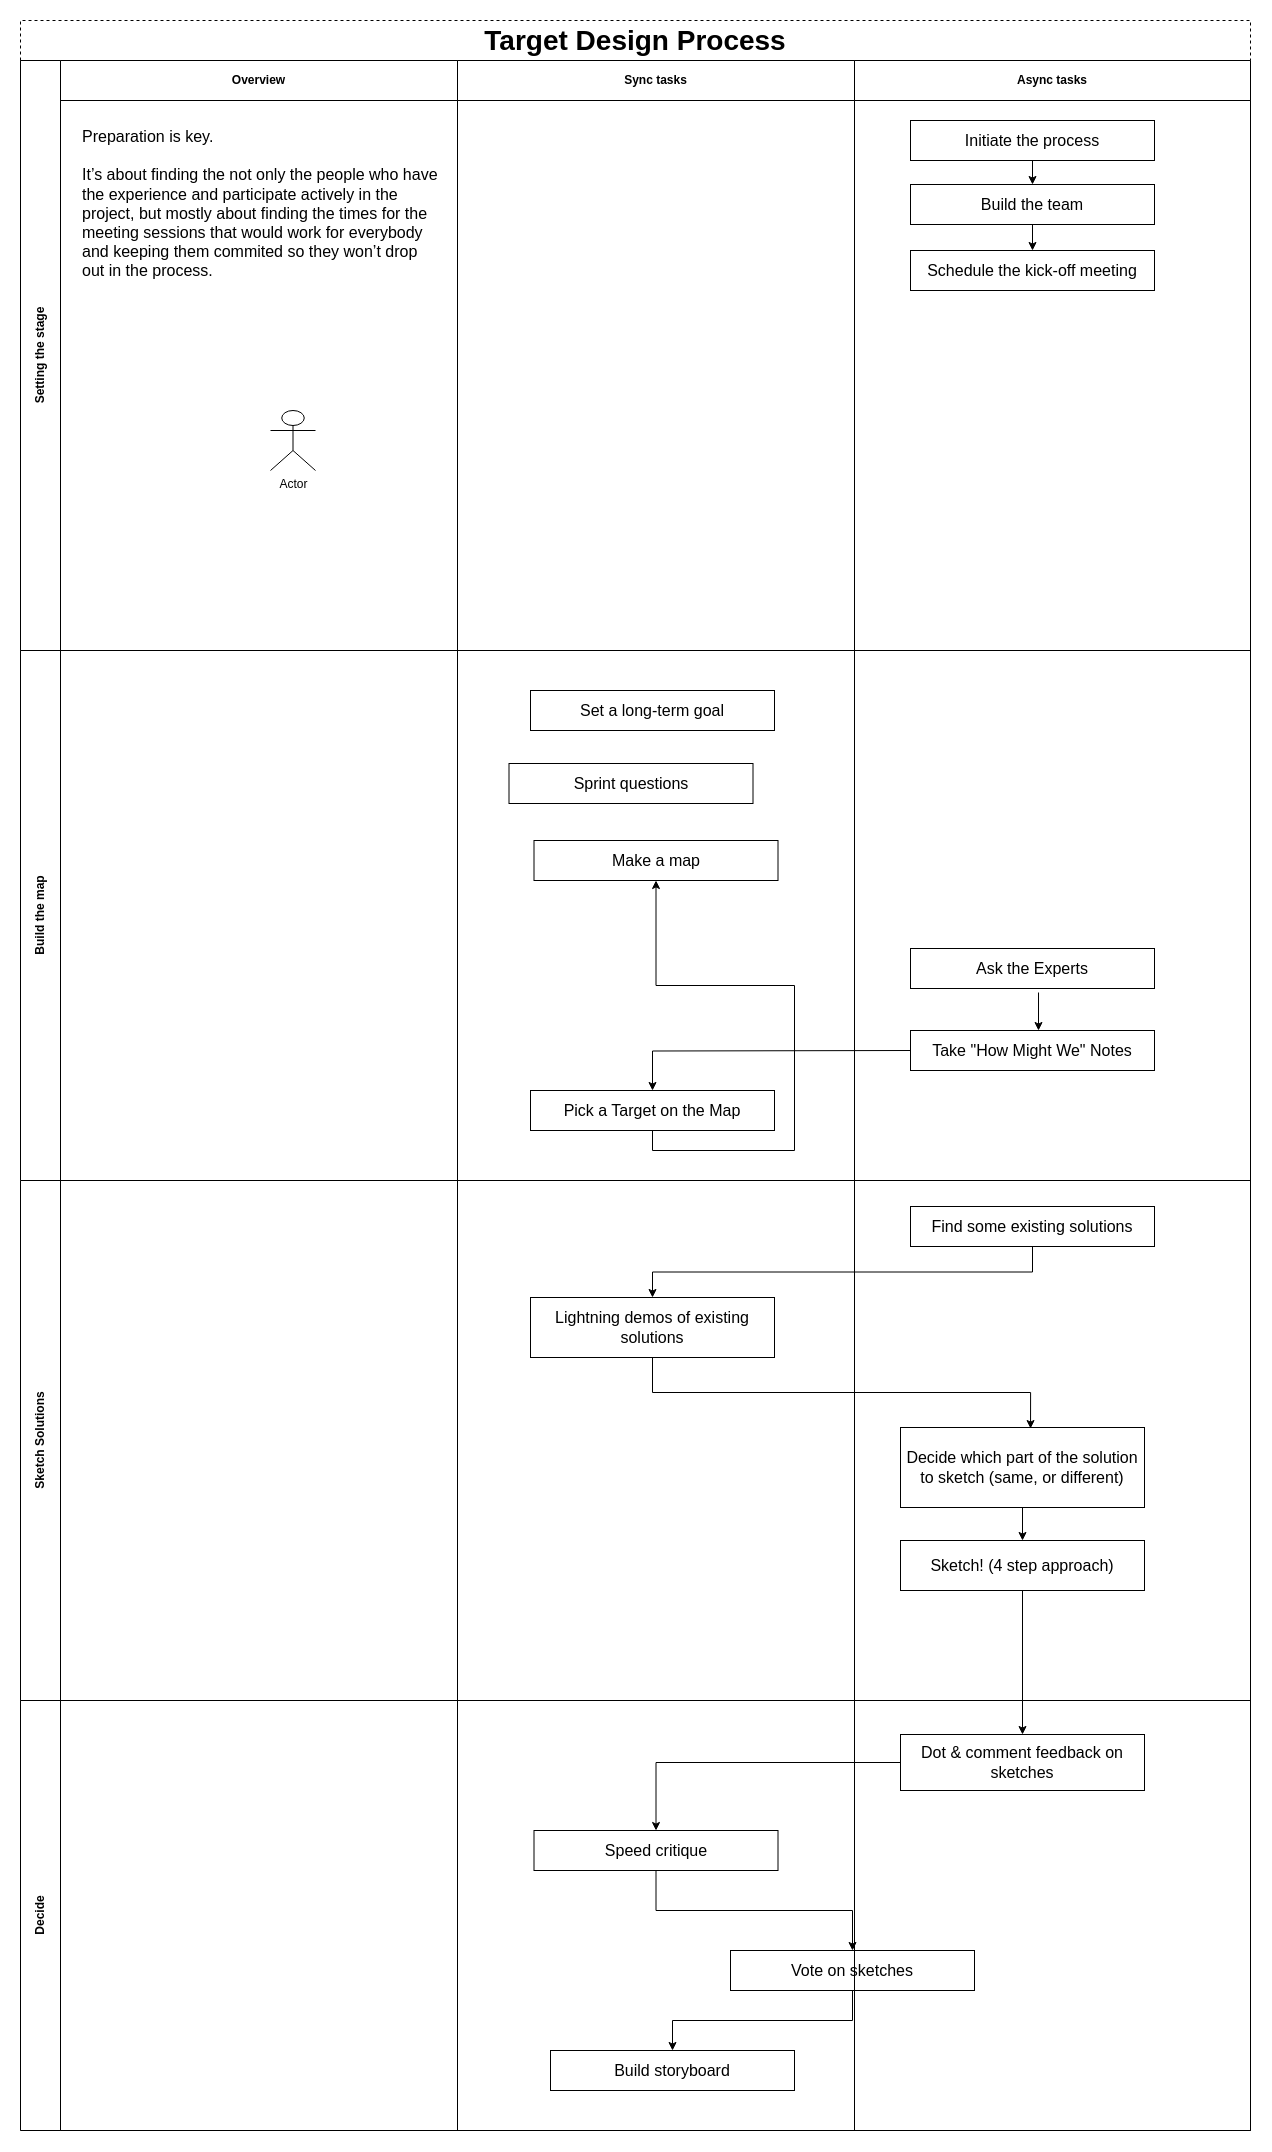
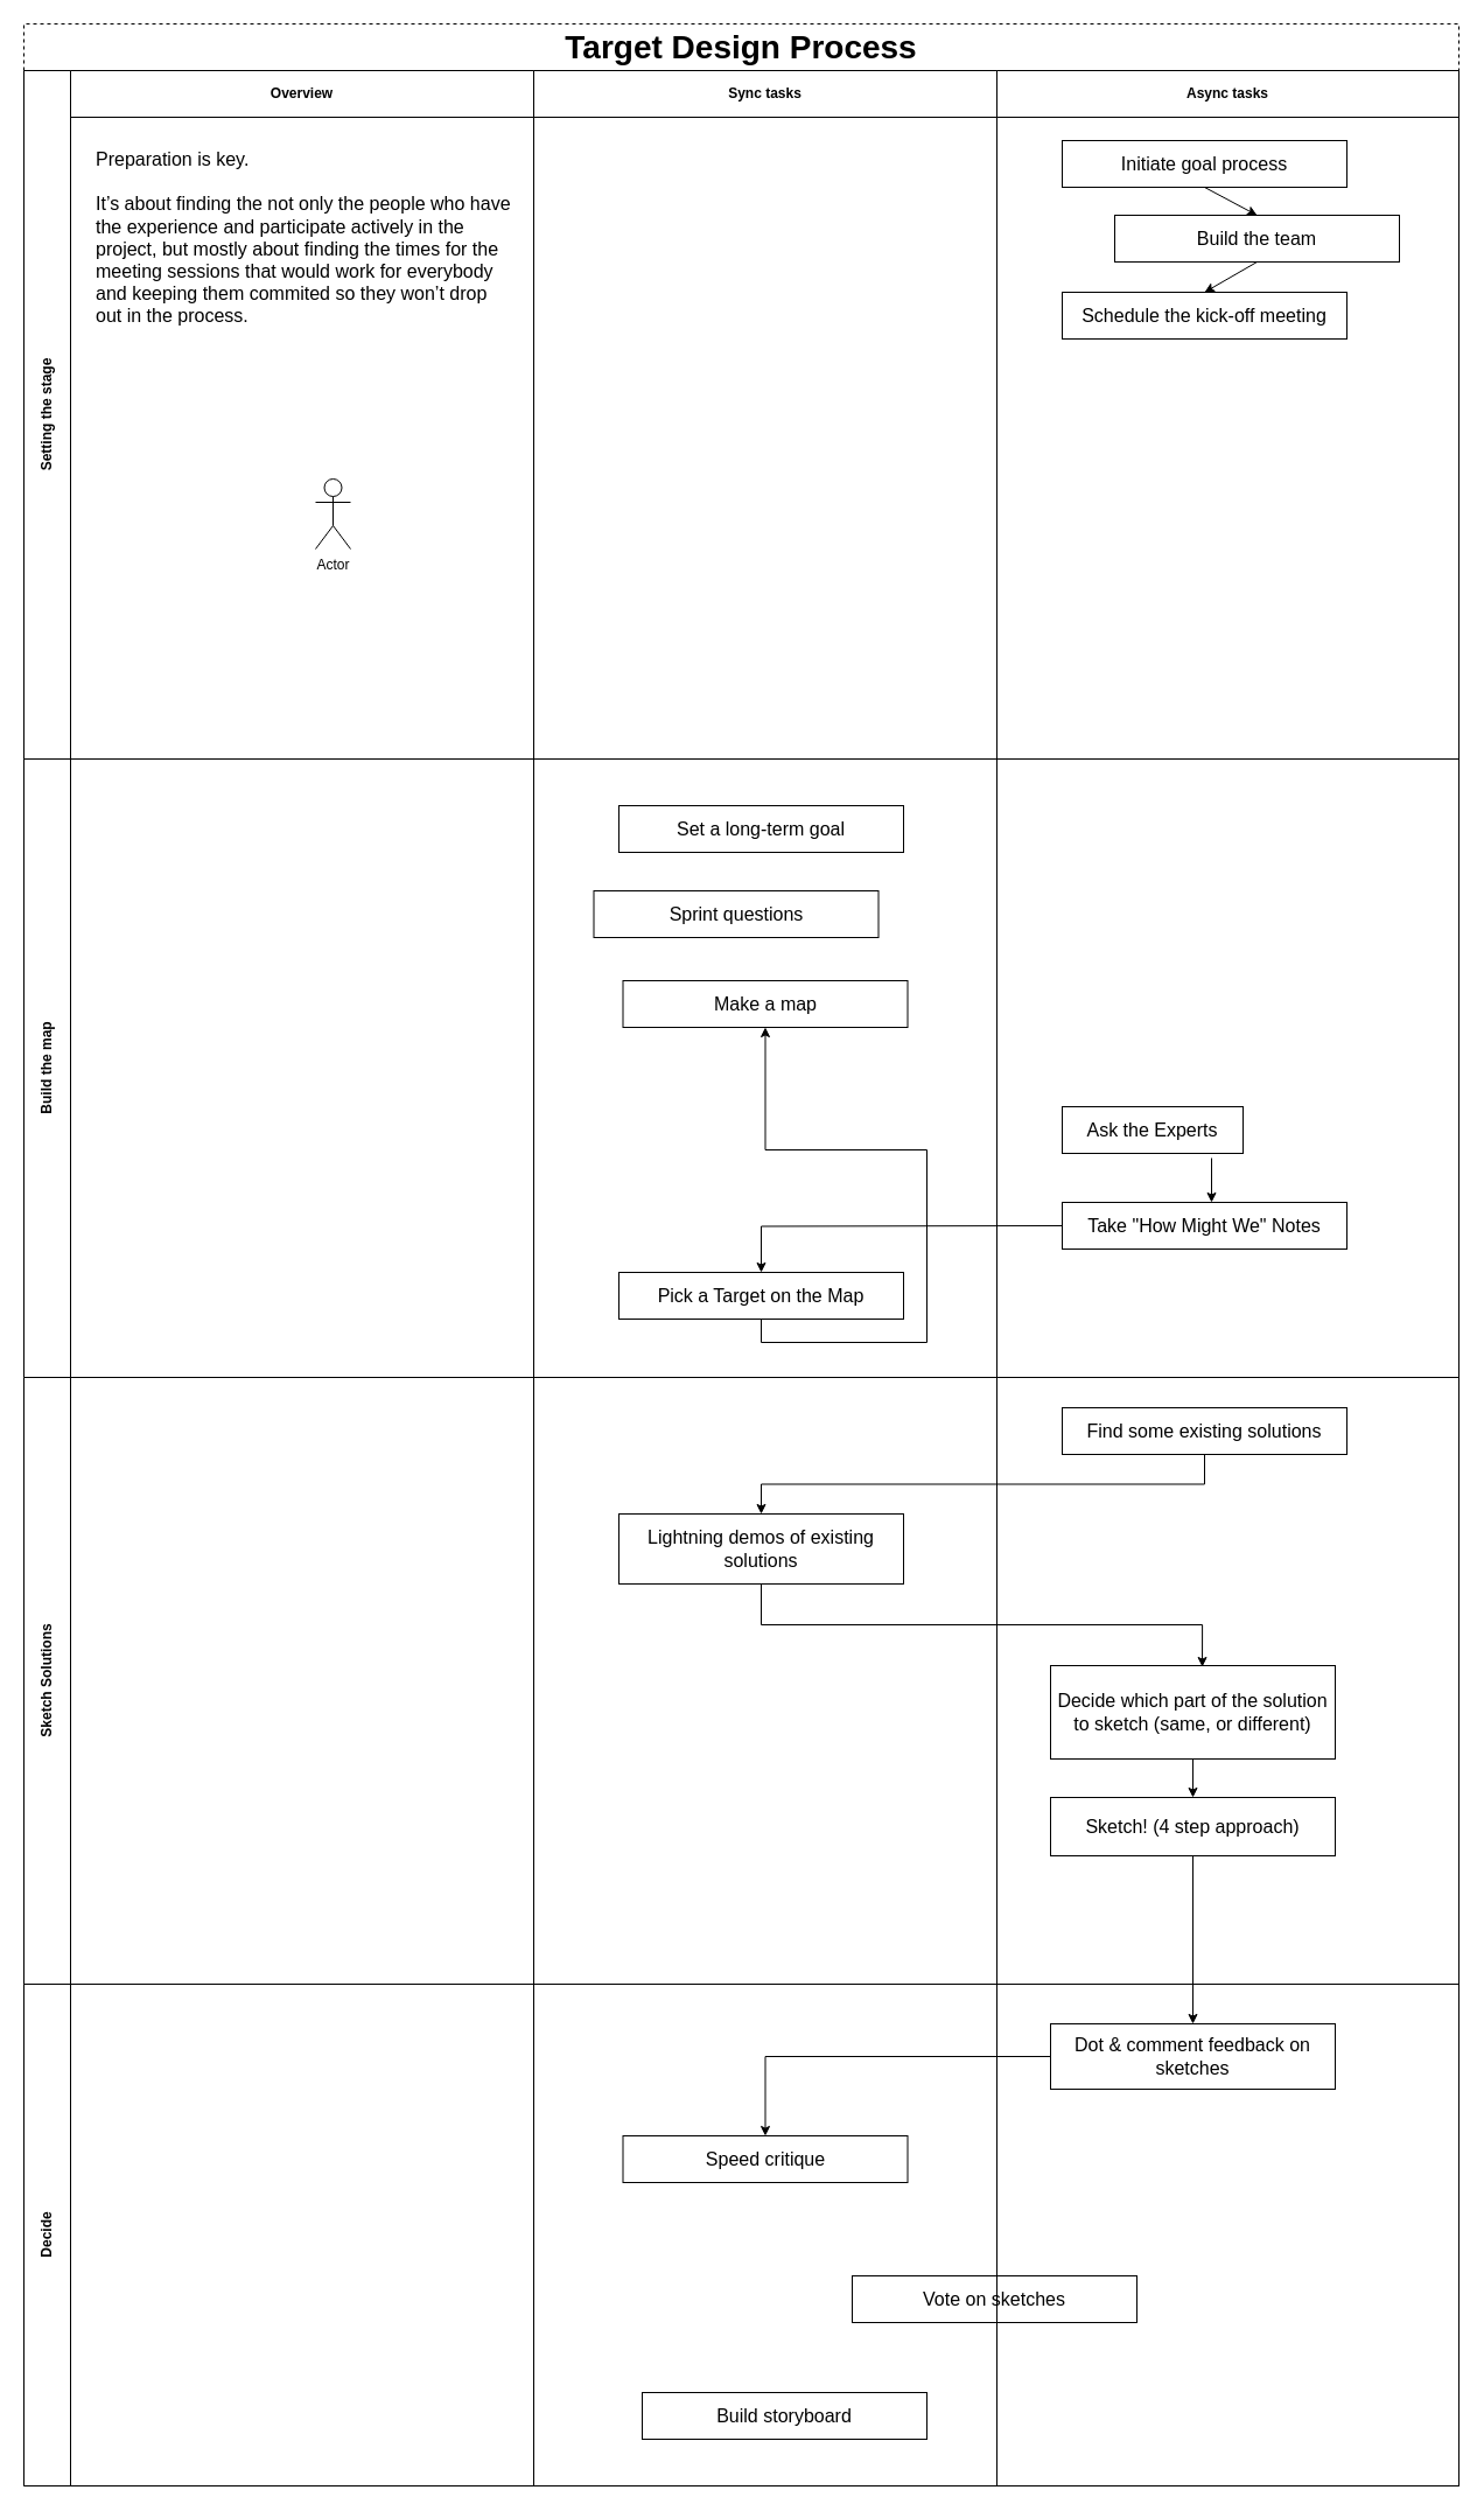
  <mxCell id="0" />
  <mxCell id="1" parent="0" />
  <mxCell id="2" value="Target Design Process" style="shape=table;childLayout=tableLayout;rowLines=0;columnLines=0;startSize=40;html=1;whiteSpace=wrap;collapsible=0;recursiveResize=0;expand=0;pointerEvents=0;fontStyle=1;align=center;dashed=1;fillColor=none;fontFamily=Helvetica;fontSize=28;" parent="1" vertex="1"><mxGeometry width="1230" height="2110" as="geometry" x="20" y="20" /></mxCell>
  <mxCell id="3" value="&lt;div&gt;Setting the stage&lt;/div&gt;" style="swimlane;horizontal=0;points=[[0,0.5],[1,0.5]];portConstraint=eastwest;startSize=40;html=1;whiteSpace=wrap;collapsible=0;recursiveResize=0;expand=0;pointerEvents=0;fontStyle=1" parent="2" vertex="1"><mxGeometry y="40" width="1230" height="590" as="geometry" /></mxCell>
  <mxCell id="4" value="Overview" style="swimlane;connectable=0;startSize=40;html=1;whiteSpace=wrap;collapsible=0;recursiveResize=0;expand=0;pointerEvents=0;" parent="3" vertex="1"><mxGeometry x="40" width="397" height="590" as="geometry" /></mxCell>
- <mxCell id="5" value="Actor" style="shape=umlActor;verticalLabelPosition=bottom;labelBackgroundColor=#ffffff;verticalAlign=top;html=1;outlineConnect=0;" parent="4" vertex="1"><mxGeometry x="210" y="350" width="45" height="60" as="geometry" /></mxCell>
+ <mxCell id="5" value="Actor" style="shape=umlActor;verticalLabelPosition=bottom;labelBackgroundColor=#ffffff;verticalAlign=top;html=1;outlineConnect=0;" parent="4" vertex="1"><mxGeometry x="210" y="350" width="30" height="60" as="geometry" /></mxCell>
  <mxCell id="6" value="Sync tasks" style="swimlane;connectable=0;startSize=40;html=1;whiteSpace=wrap;collapsible=0;recursiveResize=0;expand=0;pointerEvents=0;" parent="3" vertex="1"><mxGeometry x="437" width="397" height="590" as="geometry" /></mxCell>
  <mxCell id="7" value="Async tasks" style="swimlane;connectable=0;startSize=40;html=1;whiteSpace=wrap;collapsible=0;recursiveResize=0;expand=0;pointerEvents=0;" parent="3" vertex="1"><mxGeometry x="834" width="396" height="590" as="geometry" /></mxCell>
- <mxCell id="8" value="Initiate the process" style="rounded=0;whiteSpace=wrap;html=1;fillColor=none;fontFamily=Helvetica;fontSize=16;" parent="7" vertex="1"><mxGeometry x="56" y="60" width="244" height="40" as="geometry" /></mxCell>
- <mxCell id="9" value="Build the team" style="rounded=0;whiteSpace=wrap;html=1;fillColor=none;fontFamily=Helvetica;fontSize=16;" parent="7" vertex="1"><mxGeometry x="56" y="124" width="244" height="40" as="geometry" /></mxCell>
+ <mxCell id="8" value="Initiate goal process" style="rounded=0;whiteSpace=wrap;html=1;fillColor=none;fontFamily=Helvetica;fontSize=16;" parent="7" vertex="1"><mxGeometry x="56" y="60" width="244" height="40" as="geometry" /></mxCell>
+ <mxCell id="9" value="Build the team" style="rounded=0;whiteSpace=wrap;html=1;fillColor=none;fontFamily=Helvetica;fontSize=16;" parent="7" vertex="1"><mxGeometry x="101" y="124" width="244" height="40" as="geometry" /></mxCell>
  <mxCell id="10" value="Schedule the kick-off meeting" style="rounded=0;whiteSpace=wrap;html=1;fillColor=none;fontFamily=Helvetica;fontSize=16;" parent="7" vertex="1"><mxGeometry x="56" y="190" width="244" height="40" as="geometry" /></mxCell>
  <mxCell id="11" value="" style="endArrow=classic;html=1;fontFamily=Helvetica;fontSize=16;exitX=0.5;exitY=1;exitDx=0;exitDy=0;entryX=0.5;entryY=0;entryDx=0;entryDy=0;" parent="7" source="8" target="9" edge="1"><mxGeometry width="50" height="50" relative="1" as="geometry"><mxPoint x="-214" y="340" as="sourcePoint" /><mxPoint x="-164" y="290" as="targetPoint" /></mxGeometry></mxCell>
  <mxCell id="12" value="" style="endArrow=classic;html=1;fontFamily=Helvetica;fontSize=16;exitX=0.5;exitY=1;exitDx=0;exitDy=0;entryX=0.5;entryY=0;entryDx=0;entryDy=0;" parent="7" source="9" target="10" edge="1"><mxGeometry width="50" height="50" relative="1" as="geometry"><mxPoint x="-214" y="340" as="sourcePoint" /><mxPoint x="-164" y="290" as="targetPoint" /></mxGeometry></mxCell>
  <mxCell id="13" value="&lt;div&gt;Build the map&lt;/div&gt;" style="swimlane;horizontal=0;points=[[0,0.5],[1,0.5]];portConstraint=eastwest;startSize=40;html=1;whiteSpace=wrap;collapsible=0;recursiveResize=0;expand=0;pointerEvents=0;" parent="2" vertex="1"><mxGeometry y="630" width="1230" height="530" as="geometry" /></mxCell>
  <mxCell id="14" value="" style="swimlane;connectable=0;startSize=0;html=1;whiteSpace=wrap;collapsible=0;recursiveResize=0;expand=0;pointerEvents=0;" parent="13" vertex="1"><mxGeometry x="40" width="397" height="530" as="geometry" /></mxCell>
  <mxCell id="15" value="" style="swimlane;connectable=0;startSize=0;html=1;whiteSpace=wrap;collapsible=0;recursiveResize=0;expand=0;pointerEvents=0;" parent="13" vertex="1"><mxGeometry x="437" width="397" height="530" as="geometry" /></mxCell>
  <mxCell id="16" value="Set a long-term goal" style="rounded=0;whiteSpace=wrap;html=1;fillColor=none;fontFamily=Helvetica;fontSize=16;" parent="15" vertex="1"><mxGeometry x="73" y="40" width="244" height="40" as="geometry" /></mxCell>
  <mxCell id="17" value="&lt;div&gt;Sprint questions&lt;/div&gt;" style="rounded=0;whiteSpace=wrap;html=1;fillColor=none;fontFamily=Helvetica;fontSize=16;" parent="15" vertex="1"><mxGeometry x="51.5" y="113" width="244" height="40" as="geometry" /></mxCell>
  <mxCell id="18" value="Make a map" style="rounded=0;whiteSpace=wrap;html=1;fillColor=none;fontFamily=Helvetica;fontSize=16;" parent="15" vertex="1"><mxGeometry x="76.5" y="190" width="244" height="40" as="geometry" /></mxCell>
  <mxCell id="19" value="&lt;div&gt;Pick a Target on the Map&lt;/div&gt;" style="rounded=0;whiteSpace=wrap;html=1;fillColor=none;fontFamily=Helvetica;fontSize=16;" parent="15" vertex="1"><mxGeometry x="73" y="440" width="244" height="40" as="geometry" /></mxCell>
  <mxCell id="20" style="edgeStyle=orthogonalEdgeStyle;rounded=0;orthogonalLoop=1;jettySize=auto;html=1;fontFamily=Helvetica;fontSize=16;" parent="15" target="19" edge="1"><mxGeometry relative="1" as="geometry"><mxPoint x="453" y="400" as="sourcePoint" /></mxGeometry></mxCell>
  <mxCell id="21" value="" style="swimlane;connectable=0;startSize=0;html=1;whiteSpace=wrap;collapsible=0;recursiveResize=0;expand=0;pointerEvents=0;" parent="13" vertex="1"><mxGeometry x="834" width="396" height="530" as="geometry" /></mxCell>
- <mxCell id="22" value="Ask the Experts" style="rounded=0;whiteSpace=wrap;html=1;fillColor=none;fontFamily=Helvetica;fontSize=16;" parent="21" vertex="1"><mxGeometry x="56" y="298" width="244" height="40" as="geometry" /></mxCell>
+ <mxCell id="22" value="Ask the Experts" style="rounded=0;whiteSpace=wrap;html=1;fillColor=none;fontFamily=Helvetica;fontSize=16;" parent="21" vertex="1"><mxGeometry x="56" y="298" width="155" height="40" as="geometry" /></mxCell>
  <mxCell id="23" value="" style="endArrow=classic;html=1;exitX=0.537;exitY=1.1;exitDx=0;exitDy=0;exitPerimeter=0;" parent="21" edge="1"><mxGeometry width="50" height="50" relative="1" as="geometry"><mxPoint x="184.028" y="342" as="sourcePoint" /><mxPoint x="184" y="380" as="targetPoint" /></mxGeometry></mxCell>
  <mxCell id="24" value="Take &quot;How Might We&quot; Notes" style="rounded=0;whiteSpace=wrap;html=1;fillColor=none;fontFamily=Helvetica;fontSize=16;" parent="21" vertex="1"><mxGeometry x="56" y="380" width="244" height="40" as="geometry" /></mxCell>
  <mxCell id="25" value="&lt;div&gt;Sketch Solutions&lt;/div&gt;" style="swimlane;horizontal=0;points=[[0,0.5],[1,0.5]];portConstraint=eastwest;startSize=40;html=1;whiteSpace=wrap;collapsible=0;recursiveResize=0;expand=0;pointerEvents=0;" parent="2" vertex="1"><mxGeometry y="1160" width="1230" height="520" as="geometry" /></mxCell>
  <mxCell id="26" value="" style="swimlane;connectable=0;startSize=0;html=1;whiteSpace=wrap;collapsible=0;recursiveResize=0;expand=0;pointerEvents=0;" parent="25" vertex="1"><mxGeometry x="40" width="397" height="520" as="geometry" /></mxCell>
  <mxCell id="27" value="" style="swimlane;connectable=0;startSize=0;html=1;whiteSpace=wrap;collapsible=0;recursiveResize=0;expand=0;pointerEvents=0;" parent="25" vertex="1"><mxGeometry x="437" width="397" height="520" as="geometry" /></mxCell>
  <mxCell id="28" value="&lt;div&gt;Lightning demos of existing solutions&lt;/div&gt;" style="rounded=0;whiteSpace=wrap;html=1;fillColor=none;fontFamily=Helvetica;fontSize=16;" vertex="1" parent="27"><mxGeometry x="73" y="117" width="244" height="60" as="geometry" /></mxCell>
  <mxCell id="29" value="" style="swimlane;connectable=0;startSize=0;html=1;whiteSpace=wrap;collapsible=0;recursiveResize=0;expand=0;pointerEvents=0;" parent="25" vertex="1"><mxGeometry x="834" width="396" height="520" as="geometry" /></mxCell>
  <mxCell id="30" value="&lt;div&gt;Find some existing solutions&lt;/div&gt;" style="rounded=0;whiteSpace=wrap;html=1;fillColor=none;fontFamily=Helvetica;fontSize=16;" vertex="1" parent="29"><mxGeometry x="56" y="26" width="244" height="40" as="geometry" /></mxCell>
  <mxCell id="31" style="edgeStyle=orthogonalEdgeStyle;rounded=0;orthogonalLoop=1;jettySize=auto;html=1;entryX=0.5;entryY=0;entryDx=0;entryDy=0;" edge="1" parent="29" source="32" target="33"><mxGeometry relative="1" as="geometry" /></mxCell>
  <mxCell id="32" value="&lt;div&gt;Decide which part of the solution to sketch (same, or different)&lt;br&gt;&lt;/div&gt;" style="rounded=0;whiteSpace=wrap;html=1;fillColor=none;fontFamily=Helvetica;fontSize=16;" vertex="1" parent="29"><mxGeometry x="46" y="247" width="244" height="80" as="geometry" /></mxCell>
  <mxCell id="33" value="&lt;div&gt;Sketch! (4 step approach)&lt;br&gt;&lt;/div&gt;" style="rounded=0;whiteSpace=wrap;html=1;fillColor=none;fontFamily=Helvetica;fontSize=16;" vertex="1" parent="29"><mxGeometry x="46" y="360" width="244" height="50" as="geometry" /></mxCell>
  <mxCell id="34" style="edgeStyle=orthogonalEdgeStyle;rounded=0;orthogonalLoop=1;jettySize=auto;html=1;exitX=0.5;exitY=1;exitDx=0;exitDy=0;" edge="1" parent="25" source="30" target="28"><mxGeometry relative="1" as="geometry" /></mxCell>
  <mxCell id="35" style="edgeStyle=orthogonalEdgeStyle;rounded=0;orthogonalLoop=1;jettySize=auto;html=1;exitX=0.5;exitY=1;exitDx=0;exitDy=0;entryX=0.533;entryY=0.013;entryDx=0;entryDy=0;entryPerimeter=0;" edge="1" parent="25" source="28" target="32"><mxGeometry relative="1" as="geometry" /></mxCell>
  <mxCell id="36" value="&lt;div&gt;Decide&lt;/div&gt;" style="swimlane;horizontal=0;points=[[0,0.5],[1,0.5]];portConstraint=eastwest;startSize=40;html=1;whiteSpace=wrap;collapsible=0;recursiveResize=0;expand=0;pointerEvents=0;" vertex="1" parent="2"><mxGeometry y="1680" width="1230" height="430" as="geometry" /></mxCell>
  <mxCell id="37" value="" style="swimlane;connectable=0;startSize=0;html=1;whiteSpace=wrap;collapsible=0;recursiveResize=0;expand=0;pointerEvents=0;" vertex="1" parent="36"><mxGeometry x="40" width="397" height="430" as="geometry" /></mxCell>
  <mxCell id="38" value="" style="swimlane;connectable=0;startSize=0;html=1;whiteSpace=wrap;collapsible=0;recursiveResize=0;expand=0;pointerEvents=0;" vertex="1" parent="36"><mxGeometry x="437" width="397" height="430" as="geometry" /></mxCell>
  <mxCell id="39" value="Speed critique" style="rounded=0;whiteSpace=wrap;html=1;fillColor=none;fontFamily=Helvetica;fontSize=16;" vertex="1" parent="38"><mxGeometry x="76.5" y="130" width="244" height="40" as="geometry" /></mxCell>
  <mxCell id="40" value="Build storyboard" style="rounded=0;whiteSpace=wrap;html=1;fillColor=none;fontFamily=Helvetica;fontSize=16;" vertex="1" parent="38"><mxGeometry x="93" y="350" width="244" height="40" as="geometry" /></mxCell>
  <mxCell id="41" value="" style="swimlane;connectable=0;startSize=0;html=1;whiteSpace=wrap;collapsible=0;recursiveResize=0;expand=0;pointerEvents=0;" vertex="1" parent="36"><mxGeometry x="834" width="396" height="430" as="geometry" /></mxCell>
  <mxCell id="42" value="Dot &amp;amp; comment feedback on sketches" style="rounded=0;whiteSpace=wrap;html=1;fillColor=none;fontFamily=Helvetica;fontSize=16;" vertex="1" parent="41"><mxGeometry x="46" y="34" width="244" height="56" as="geometry" /></mxCell>
  <mxCell id="43" value="Vote on sketches" style="rounded=0;whiteSpace=wrap;html=1;fillColor=none;fontFamily=Helvetica;fontSize=16;" vertex="1" parent="41"><mxGeometry x="-124" y="250" width="244" height="40" as="geometry" /></mxCell>
  <mxCell id="44" style="edgeStyle=orthogonalEdgeStyle;rounded=0;orthogonalLoop=1;jettySize=auto;html=1;entryX=0.5;entryY=0;entryDx=0;entryDy=0;" edge="1" parent="36" source="42" target="39"><mxGeometry relative="1" as="geometry" /></mxCell>
- <mxCell id="45" style="edgeStyle=orthogonalEdgeStyle;rounded=0;orthogonalLoop=1;jettySize=auto;html=1;entryX=0.5;entryY=0;entryDx=0;entryDy=0;" edge="1" parent="36" source="39" target="43"><mxGeometry relative="1" as="geometry" /></mxCell>
- <mxCell id="46" style="edgeStyle=orthogonalEdgeStyle;rounded=0;orthogonalLoop=1;jettySize=auto;html=1;" edge="1" parent="36" source="43" target="40"><mxGeometry relative="1" as="geometry" /></mxCell>
  <mxCell id="47" style="edgeStyle=orthogonalEdgeStyle;rounded=0;orthogonalLoop=1;jettySize=auto;html=1;exitX=0.5;exitY=1;exitDx=0;exitDy=0;" edge="1" parent="2" source="19" target="18"><mxGeometry relative="1" as="geometry" /></mxCell>
  <mxCell id="48" style="edgeStyle=orthogonalEdgeStyle;rounded=0;orthogonalLoop=1;jettySize=auto;html=1;entryX=0.5;entryY=0;entryDx=0;entryDy=0;" edge="1" parent="2" source="33" target="42"><mxGeometry relative="1" as="geometry" /></mxCell>
  <mxCell id="49" value="&lt;div&gt;Preparation is key.&lt;/div&gt;&lt;div&gt;&lt;br&gt;&lt;/div&gt;&lt;div&gt;It’s about finding the not only the people who have the experience and participate actively in the project, but mostly about finding the times for the meeting sessions that would work for everybody and keeping them commited so they won’t drop out in the process.&lt;/div&gt;" style="text;html=1;strokeColor=none;fillColor=none;align=left;verticalAlign=top;whiteSpace=wrap;rounded=0;fontFamily=Helvetica;fontSize=16;horizontal=1;" parent="1" vertex="1"><mxGeometry x="80" y="120" width="360" height="180" as="geometry" /></mxCell>
